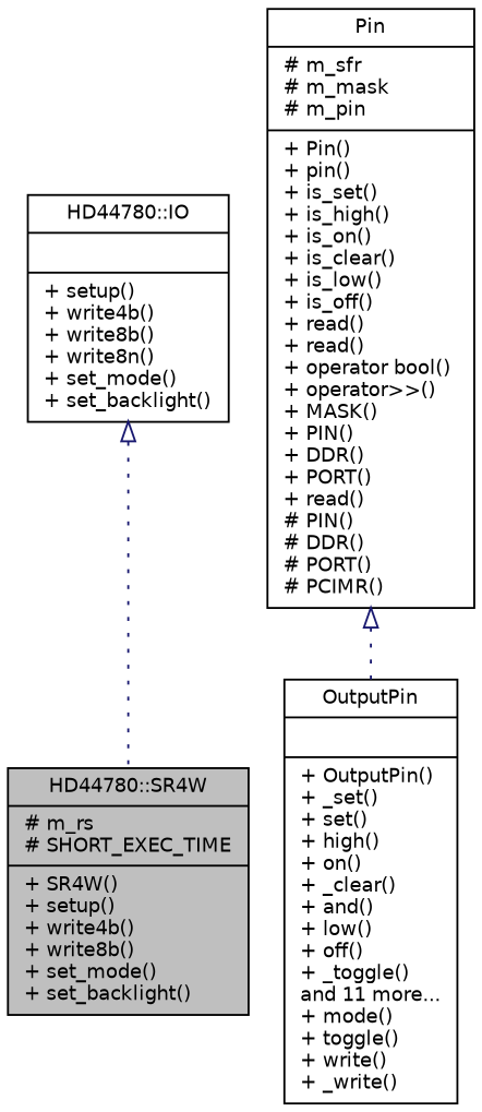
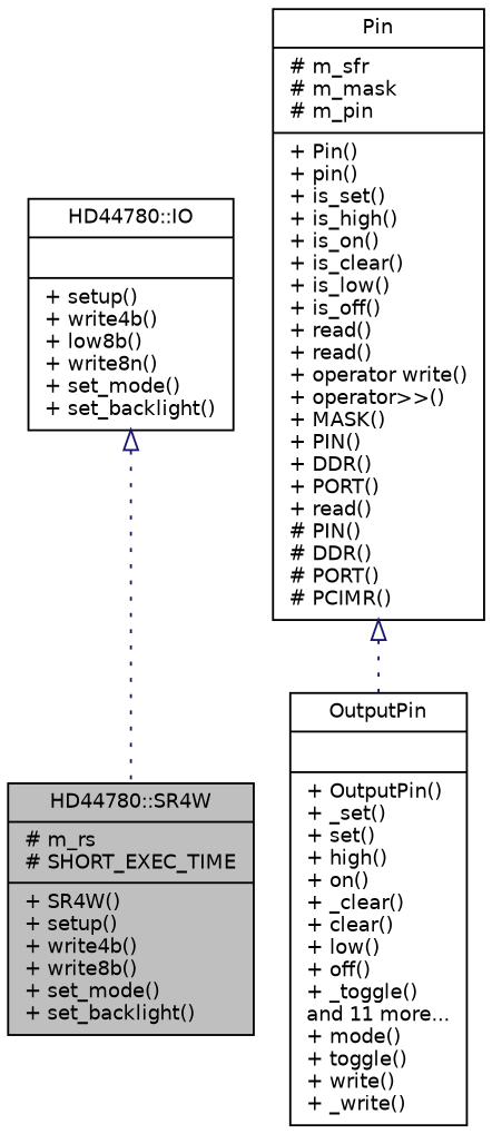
  digraph {
    node [color=black fillcolor=white fontname=Helvetica fontsize=10 shape=record style=filled]
    edge [arrowtail=onormal color=midnightblue dir=back fontname=Helvetica fontsize=10 labelfontname=Helvetica labelfontsize=10 style=dotted]
    n1 [fillcolor=grey75 fontcolor=black height=0.2 label="{HD44780::SR4W\n|# m_rs\l# SHORT_EXEC_TIME\l|+ SR4W()\l+ setup()\l+ write4b()\l+ write8b()\l+ set_mode()\l+ set_backlight()\l}" width=0.4]
-   n2 [height=0.2 label="{HD44780::IO\n||+ setup()\l+ write4b()\l+ write8b()\l+ write8n()\l+ set_mode()\l+ set_backlight()\l}" width=0.4]
-   n3 [height=0.2 label="{OutputPin\n||+ OutputPin()\l+ _set()\l+ set()\l+ high()\l+ on()\l+ _clear()\l+ and()\l+ low()\l+ off()\l+ _toggle()\land 11 more...\l+ mode()\l+ toggle()\l+ write()\l+ _write()\l}" width=0.4]
-   n4 [height=0.2 label="{Pin\n|# m_sfr\l# m_mask\l# m_pin\l|+ Pin()\l+ pin()\l+ is_set()\l+ is_high()\l+ is_on()\l+ is_clear()\l+ is_low()\l+ is_off()\l+ read()\l+ read()\l+ operator bool()\l+ operator\>\>()\l+ MASK()\l+ PIN()\l+ DDR()\l+ PORT()\l+ read()\l# PIN()\l# DDR()\l# PORT()\l# PCIMR()\l}" width=0.4]
+   n2 [height=0.2 label="{HD44780::IO\n||+ setup()\l+ write4b()\l+ low8b()\l+ write8n()\l+ set_mode()\l+ set_backlight()\l}" width=0.4]
+   n3 [height=0.2 label="{OutputPin\n||+ OutputPin()\l+ _set()\l+ set()\l+ high()\l+ on()\l+ _clear()\l+ clear()\l+ low()\l+ off()\l+ _toggle()\land 11 more...\l+ mode()\l+ toggle()\l+ write()\l+ _write()\l}" width=0.4]
+   n4 [height=0.2 label="{Pin\n|# m_sfr\l# m_mask\l# m_pin\l|+ Pin()\l+ pin()\l+ is_set()\l+ is_high()\l+ is_on()\l+ is_clear()\l+ is_low()\l+ is_off()\l+ read()\l+ read()\l+ operator write()\l+ operator\>\>()\l+ MASK()\l+ PIN()\l+ DDR()\l+ PORT()\l+ read()\l# PIN()\l# DDR()\l# PORT()\l# PCIMR()\l}" width=0.4]
    n2 -> n1
    n4 -> n3
  }
